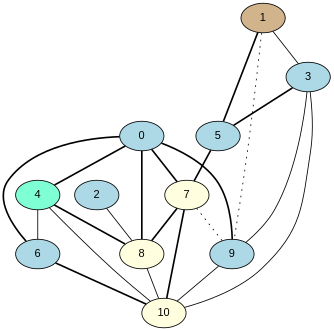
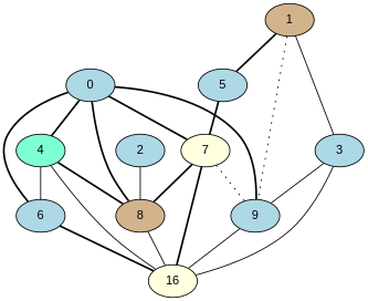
  graph {
    node [fillcolor=lightblue fontname=Arial style=filled]
    edge [style=bold]
    4 [fillcolor=aquamarine]
    0
    6
    7 [fillcolor=lightyellow]
-   8 [fillcolor=lightyellow]
+   8 [fillcolor=tan]
    9
-   10 [fillcolor=lightyellow]
+   10 [fillcolor=lightyellow label=16]
    1 [fillcolor=tan]
    3
    5
    2
    4 -- 6 [style=solid]
    4 -- 8
    4 -- 10 [style=solid]
    0 -- 4
    0 -- 6
    0 -- 7
    0 -- 8
    0 -- 9
    6 -- 10
    7 -- 8
    7 -- 9 [style=dotted]
    7 -- 10
    8 -- 10 [style=solid]
    9 -- 10 [style=solid]
    1 -- 9 [style=dotted]
    1 -- 3 [style=solid]
    1 -- 5
    3 -- 9 [style=solid]
    3 -- 10 [style=solid]
-   3 -- 5
    5 -- 7
    2 -- 8 [style=solid]
  }
